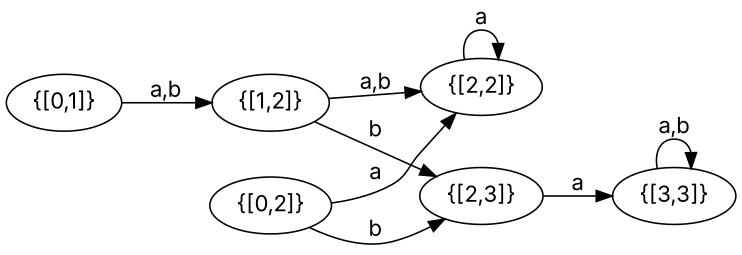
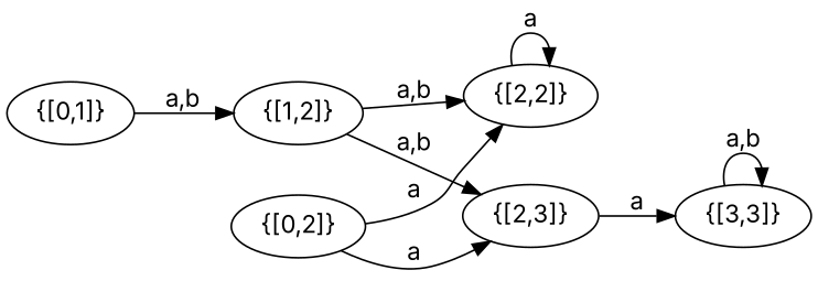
  digraph {
    fontname=Inter
    rankdir=LR
    node [fontname=Inter]
    edge [fontname=Inter]
    n1 [label="{[0,1]}"]
    n2 [label="{[1,2]}"]
    n3 [label="{[0,2]}"]
    n4 [label="{[2,2]}"]
    n5 [label="{[2,3]}"]
    n6 [label="{[3,3]}"]
    n1 -> n2 [label="a,b"]
    n2 -> n4 [label="a,b"]
-   n2 -> n5 [label=b]
+   n2 -> n5 [label="a,b"]
    n3 -> n4 [label=a]
-   n3 -> n5 [label=b]
+   n3 -> n5 [label=a]
    n4 -> n4 [label=a]
    n5 -> n6 [label=a]
    n6 -> n6 [label="a,b"]
  }
